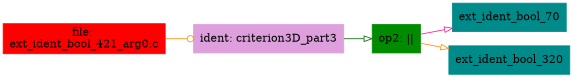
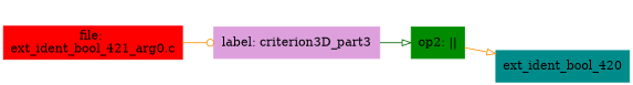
  digraph {
    rankdir=LR
    node [color=cyan4 shape=box style=filled]
    edge [arrowhead=onormal color=darkorange]
    n1 [color=red label="file: \next_ident_bool_421_arg0.c"]
-   n2 [color=plum label="ident: criterion3D_part3"]
+   n2 [color=plum label="label: criterion3D_part3"]
    n3 [color=green4 label="op2: ||"]
-   n4 [label=ext_ident_bool_70]
-   n5 [label=ext_ident_bool_320]
+   n5 [label=ext_ident_bool_420]
    n1 -> n2 [arrowhead=odot]
    n2 -> n3 [color=darkgreen]
-   n3 -> n4 [color=deeppink]
    n3 -> n5
  }
